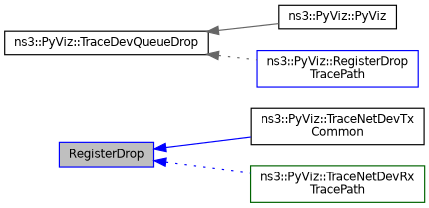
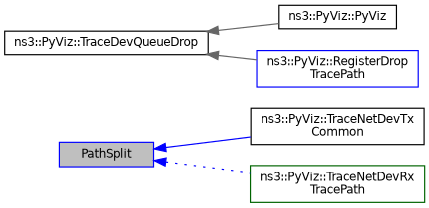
  digraph {
    rankdir=LR
    node [color=black fillcolor=white fontname=Helvetica fontsize=10 shape=record style=filled]
    edge [color=blue dir=back fontname=Helvetica fontsize=10 labelfontname=Helvetica labelfontsize=10 style=solid]
-   n1 [color=blue fillcolor=grey75 fontcolor=black height=0.2 label=RegisterDrop width=0.4]
+   n1 [color=blue fillcolor=grey75 fontcolor=black height=0.2 label=PathSplit width=0.4]
    n2 [height=0.2 label="ns3::PyViz::TraceNetDevTx\lCommon" width=0.4]
    n3 [color=darkgreen height=0.2 label="ns3::PyViz::TraceNetDevRx\lTracePath" width=0.4]
    n4 [height=0.2 label="ns3::PyViz::TraceDevQueueDrop" width=0.4]
    n5 [height=0.2 label="ns3::PyViz::PyViz" width=0.4]
    n6 [color=blue height=0.2 label="ns3::PyViz::RegisterDrop\lTracePath" width=0.4]
    n1 -> n2
    n1 -> n3 [style=dotted]
    n4 -> n5 [color=gray40]
-   n4 -> n6 [color=gray40 style=dotted]
+   n4 -> n6 [color=gray40]
  }
